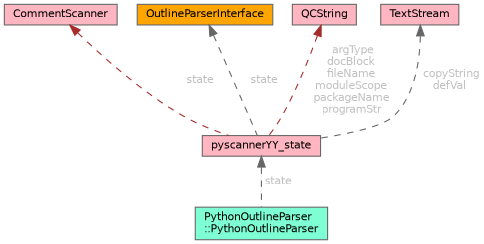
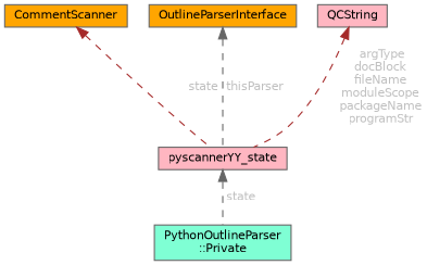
  digraph {
    node [color=gray40 fillcolor=lightpink fontname=Helvetica fontsize=10 shape=box style=filled]
    edge [color=gray40 dir=back fontcolor=grey fontname=Helvetica fontsize=10 labelfontname=Helvetica labelfontsize=10 style=dashed]
-   n1 [fillcolor=aquamarine fontcolor=black height=0.2 label="PythonOutlineParser\l::PythonOutlineParser" width=0.4]
+   n1 [fillcolor=aquamarine fontcolor=black height=0.2 label="PythonOutlineParser\l::Private" width=0.4]
    n2 [height=0.2 label=pyscannerYY_state width=0.4]
-   n3 [height=0.2 label=CommentScanner width=0.4]
+   n3 [fillcolor=orange height=0.2 label=CommentScanner width=0.4]
    n4 [fillcolor=orange height=0.2 label=OutlineParserInterface width=0.4]
    n5 [height=0.2 label=QCString width=0.4]
-   n6 [height=0.2 label=TextStream width=0.4]
    n2 -> n1 [label=" state"]
    n3 -> n2 [color=brown label=" state"]
-   n4 -> n2 [label=" state"]
+   n4 -> n2 [label=" thisParser"]
    n5 -> n2 [color=brown label=" argType\ndocBlock\nfileName\nmoduleScope\npackageName\nprogramStr"]
-   n6 -> n2 [label=" copyString\ndefVal"]
  }
